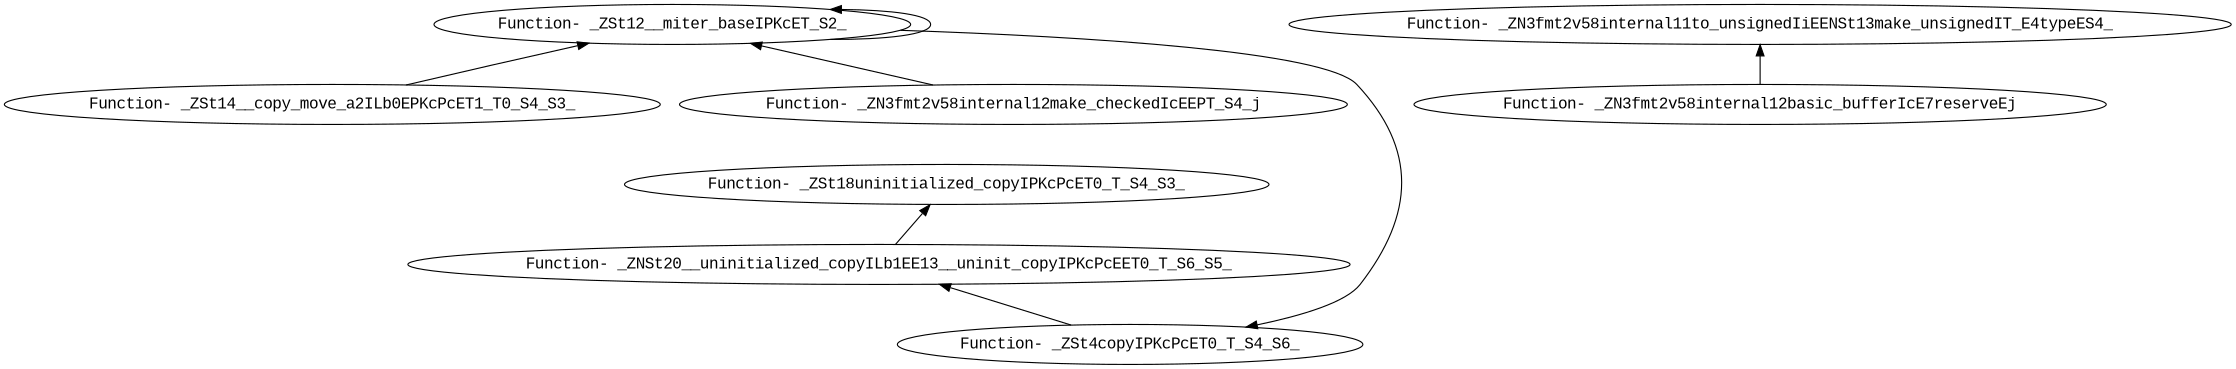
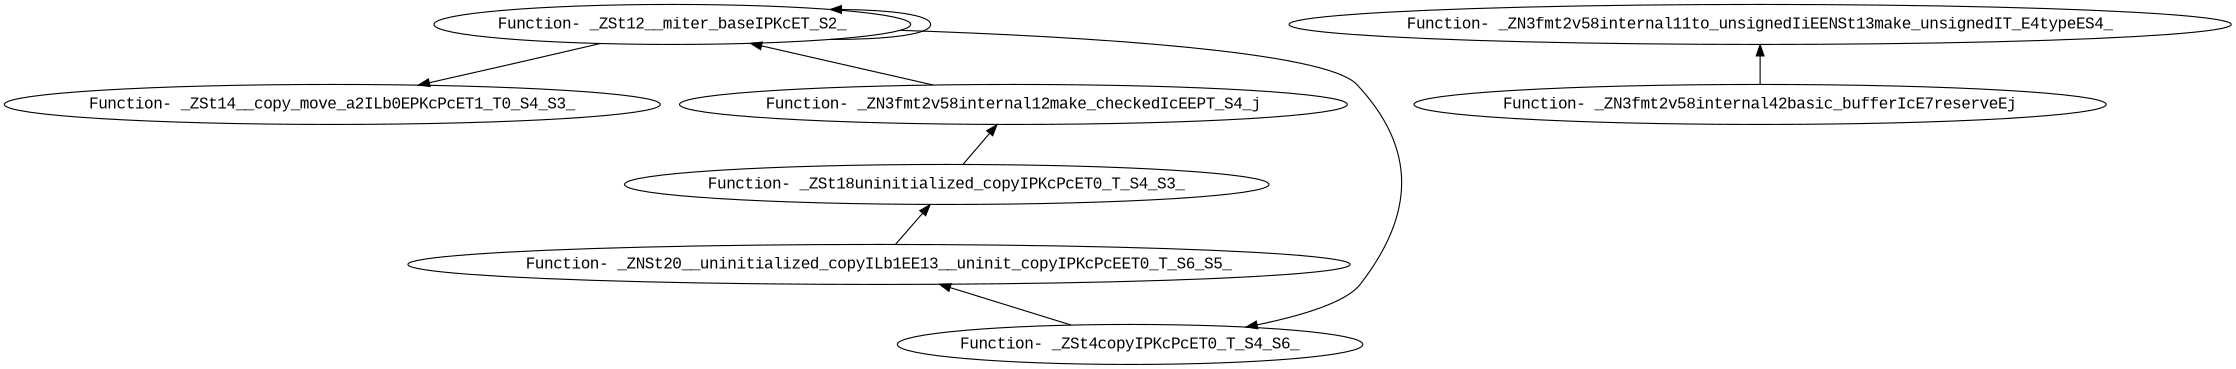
  digraph {
    fontname="Liberation Mono"
    node [fontname="Liberation Mono"]
    edge [dir=back fontname="Liberation Mono"]
    "Function- _ZSt12__miter_baseIPKcET_S2_"
    "Function- _ZSt14__copy_move_a2ILb0EPKcPcET1_T0_S4_S3_"
    "Function- _ZN3fmt2v58internal12make_checkedIcEEPT_S4_j"
    n4 [label="Function- _ZSt4copyIPKcPcET0_T_S4_S6_"]
    "Function- _ZNSt20__uninitialized_copyILb1EE13__uninit_copyIPKcPcEET0_T_S6_S5_"
    "Function- _ZSt18uninitialized_copyIPKcPcET0_T_S4_S3_"
    "Function- _ZN3fmt2v58internal11to_unsignedIiEENSt13make_unsignedIT_E4typeES4_"
-   "Function- _ZN3fmt2v58internal12basic_bufferIcE7reserveEj"
+   "Function- _ZN3fmt2v58internal12basic_bufferIcE7reserveEj" [label="Function- _ZN3fmt2v58internal42basic_bufferIcE7reserveEj"]
    "Function- _ZSt12__miter_baseIPKcET_S2_" -> "Function- _ZSt12__miter_baseIPKcET_S2_"
-   "Function- _ZSt12__miter_baseIPKcET_S2_" -> "Function- _ZSt14__copy_move_a2ILb0EPKcPcET1_T0_S4_S3_"
+   "Function- _ZSt14__copy_move_a2ILb0EPKcPcET1_T0_S4_S3_" -> "Function- _ZSt12__miter_baseIPKcET_S2_"
    "Function- _ZSt12__miter_baseIPKcET_S2_" -> "Function- _ZN3fmt2v58internal12make_checkedIcEEPT_S4_j"
+   "Function- _ZN3fmt2v58internal12make_checkedIcEEPT_S4_j" -> "Function- _ZSt18uninitialized_copyIPKcPcET0_T_S4_S3_"
    n4 -> "Function- _ZSt12__miter_baseIPKcET_S2_"
    "Function- _ZNSt20__uninitialized_copyILb1EE13__uninit_copyIPKcPcEET0_T_S6_S5_" -> n4
    "Function- _ZSt18uninitialized_copyIPKcPcET0_T_S4_S3_" -> "Function- _ZNSt20__uninitialized_copyILb1EE13__uninit_copyIPKcPcEET0_T_S6_S5_"
    "Function- _ZN3fmt2v58internal11to_unsignedIiEENSt13make_unsignedIT_E4typeES4_" -> "Function- _ZN3fmt2v58internal12basic_bufferIcE7reserveEj"
  }
